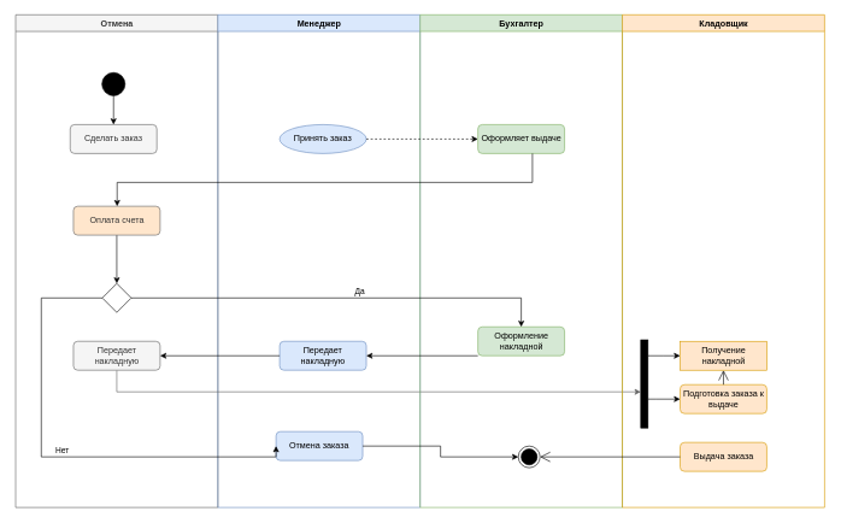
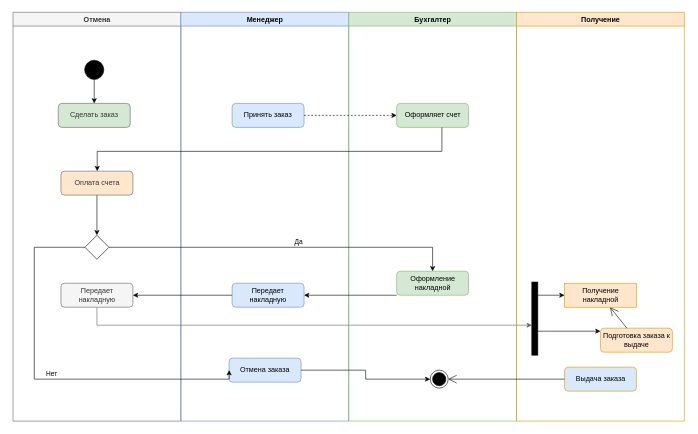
  <mxCell id="0" />
  <mxCell id="1" parent="0" />
  <mxCell id="2" value="Отмена" style="swimlane;whiteSpace=wrap;fillColor=#f5f5f5;fontColor=#333333;strokeColor=#666666;" vertex="1" parent="1"><mxGeometry x="20.5" y="20" width="280" height="682" as="geometry" /></mxCell>
- <mxCell id="3" value="Сделать заказ" style="rounded=1;whiteSpace=wrap;html=1;fillColor=#f5f5f5;fontColor=#333333;strokeColor=#666666;" vertex="1" parent="2"><mxGeometry x="75.5" y="152" width="120" height="40" as="geometry" /></mxCell>
+ <mxCell id="3" value="Сделать заказ" style="rounded=1;whiteSpace=wrap;html=1;fillColor=#d5e8d4;fontColor=#333333;strokeColor=#666666;" vertex="1" parent="2"><mxGeometry x="75.5" y="152" width="120" height="40" as="geometry" /></mxCell>
  <mxCell id="4" style="edgeStyle=orthogonalEdgeStyle;rounded=0;orthogonalLoop=1;jettySize=auto;html=1;" edge="1" parent="2" source="5" target="3"><mxGeometry relative="1" as="geometry" /></mxCell>
  <mxCell id="5" value="" style="ellipse;whiteSpace=wrap;html=1;aspect=fixed;strokeColor=#000000;fillColor=#000000;" vertex="1" parent="2"><mxGeometry x="119.5" y="80" width="32" height="32" as="geometry" /></mxCell>
  <mxCell id="6" style="edgeStyle=orthogonalEdgeStyle;rounded=0;orthogonalLoop=1;jettySize=auto;html=1;" edge="1" parent="2" source="7" target="8"><mxGeometry relative="1" as="geometry" /></mxCell>
  <mxCell id="7" value="Оплата счета" style="rounded=1;whiteSpace=wrap;html=1;fillColor=#ffe6cc;fontColor=#333333;strokeColor=#666666;" vertex="1" parent="2"><mxGeometry x="80" y="265" width="120" height="40" as="geometry" /></mxCell>
  <mxCell id="8" value="" style="rhombus;whiteSpace=wrap;html=1;" vertex="1" parent="2"><mxGeometry x="120" y="372" width="40" height="40" as="geometry" /></mxCell>
  <mxCell id="9" value="Менеджер" style="swimlane;whiteSpace=wrap;fillColor=#dae8fc;strokeColor=#6c8ebf;" vertex="1" parent="1"><mxGeometry x="300.5" y="20" width="280" height="682" as="geometry" /></mxCell>
- <mxCell id="10" value="Принять заказ" style="ellipse;whiteSpace=wrap;html=1;fillColor=#dae8fc;strokeColor=#6c8ebf;" vertex="1" parent="9"><mxGeometry x="85.5" y="152" width="120" height="40" as="geometry" /></mxCell>
+ <mxCell id="10" value="Принять заказ" style="rounded=1;whiteSpace=wrap;html=1;fillColor=#dae8fc;strokeColor=#6c8ebf;" vertex="1" parent="9"><mxGeometry x="85.5" y="152" width="120" height="40" as="geometry" /></mxCell>
  <mxCell id="11" value="Отмена заказа" style="rounded=1;whiteSpace=wrap;html=1;fillColor=#dae8fc;strokeColor=#6c8ebf;" vertex="1" parent="9"><mxGeometry x="80.5" y="577" width="120" height="40" as="geometry" /></mxCell>
  <mxCell id="12" value="Передает накладную" style="rounded=1;whiteSpace=wrap;html=1;fillColor=#dae8fc;strokeColor=#6c8ebf;" vertex="1" parent="9"><mxGeometry x="85.5" y="452" width="120" height="40" as="geometry" /></mxCell>
  <mxCell id="13" style="edgeStyle=orthogonalEdgeStyle;rounded=0;orthogonalLoop=1;jettySize=auto;html=1;fillColor=#f5f5f5;strokeColor=#666666;exitX=0.5;exitY=1;exitDx=0;exitDy=0;" edge="1" parent="9" source="14"><mxGeometry relative="1" as="geometry"><mxPoint x="-124.5" y="482" as="sourcePoint" /><mxPoint x="585.5" y="522.0" as="targetPoint" /><Array as="points"><mxPoint x="-140" y="522" /></Array></mxGeometry></mxCell>
  <mxCell id="14" value="Передает накладную" style="rounded=1;whiteSpace=wrap;html=1;fillColor=#f5f5f5;fontColor=#333333;strokeColor=#666666;" vertex="1" parent="9"><mxGeometry x="-200" y="452" width="120" height="40" as="geometry" /></mxCell>
  <mxCell id="15" style="edgeStyle=orthogonalEdgeStyle;rounded=0;orthogonalLoop=1;jettySize=auto;html=1;entryX=1;entryY=0.5;entryDx=0;entryDy=0;" edge="1" parent="9" source="12" target="14"><mxGeometry relative="1" as="geometry" /></mxCell>
  <mxCell id="16" value="Бухгалтер" style="swimlane;whiteSpace=wrap;fillColor=#d5e8d4;strokeColor=#82b366;" vertex="1" parent="1"><mxGeometry x="580.5" y="20" width="280" height="682" as="geometry" /></mxCell>
  <mxCell id="17" value="" style="ellipse;html=1;shape=endState;fillColor=#000000;strokeColor=#000000;" vertex="1" parent="16"><mxGeometry x="136" y="597" width="30" height="30" as="geometry" /></mxCell>
- <mxCell id="18" value="Оформляет выдаче" style="rounded=1;whiteSpace=wrap;html=1;fillColor=#d5e8d4;strokeColor=#82b366;" vertex="1" parent="16"><mxGeometry x="80" y="152" width="120" height="40" as="geometry" /></mxCell>
+ <mxCell id="18" value="Оформляет счет" style="rounded=1;whiteSpace=wrap;html=1;fillColor=#d5e8d4;strokeColor=#82b366;" vertex="1" parent="16"><mxGeometry x="80" y="152" width="120" height="40" as="geometry" /></mxCell>
  <mxCell id="19" value="Оформление накладной" style="rounded=1;whiteSpace=wrap;html=1;fillColor=#d5e8d4;strokeColor=#82b366;" vertex="1" parent="16"><mxGeometry x="80" y="432" width="120" height="40" as="geometry" /></mxCell>
- <mxCell id="20" value="Кладовщик" style="swimlane;whiteSpace=wrap;fillColor=#ffe6cc;strokeColor=#d79b00;" vertex="1" parent="1"><mxGeometry x="860.5" y="20" width="280" height="682" as="geometry" /></mxCell>
- <mxCell id="21" value="Подготовка заказа к выдаче" style="rounded=1;whiteSpace=wrap;html=1;fillColor=#ffe6cc;strokeColor=#d79b00;" vertex="1" parent="20"><mxGeometry x="80" y="512" width="120" height="40" as="geometry" /></mxCell>
- <mxCell id="22" value="Выдача заказа" style="rounded=1;whiteSpace=wrap;html=1;fillColor=#ffe6cc;strokeColor=#d79b00;" vertex="1" parent="20"><mxGeometry x="80" y="592" width="120" height="40" as="geometry" /></mxCell>
+ <mxCell id="20" value="Получение" style="swimlane;whiteSpace=wrap;fillColor=#ffe6cc;strokeColor=#d79b00;" vertex="1" parent="1"><mxGeometry x="860.5" y="20" width="280" height="682" as="geometry" /></mxCell>
+ <mxCell id="21" value="Подготовка заказа к выдаче" style="rounded=1;whiteSpace=wrap;html=1;fillColor=#ffe6cc;strokeColor=#d79b00;" vertex="1" parent="20"><mxGeometry x="140" y="527" width="120" height="40" as="geometry" /></mxCell>
+ <mxCell id="22" value="Выдача заказа" style="rounded=1;whiteSpace=wrap;html=1;fillColor=#dae8fc;strokeColor=#d79b00;" vertex="1" parent="20"><mxGeometry x="80" y="592" width="120" height="40" as="geometry" /></mxCell>
  <mxCell id="23" value="" style="endArrow=open;endFill=1;endSize=12;html=1;rounded=0;" edge="1" parent="20" source="21" target="27"><mxGeometry width="160" relative="1" as="geometry"><mxPoint x="-49.5" y="542" as="sourcePoint" /><mxPoint x="55.5" y="542" as="targetPoint" /></mxGeometry></mxCell>
  <mxCell id="24" style="edgeStyle=orthogonalEdgeStyle;rounded=0;orthogonalLoop=1;jettySize=auto;html=1;curved=0;" edge="1" parent="20" source="26" target="27"><mxGeometry relative="1" as="geometry"><Array as="points"><mxPoint x="56" y="472" /><mxPoint x="56" y="472" /></Array></mxGeometry></mxCell>
  <mxCell id="25" style="edgeStyle=orthogonalEdgeStyle;rounded=0;orthogonalLoop=1;jettySize=auto;html=1;curved=0;" edge="1" parent="20" source="26" target="21"><mxGeometry relative="1" as="geometry"><Array as="points"><mxPoint x="46" y="532" /><mxPoint x="46" y="532" /></Array></mxGeometry></mxCell>
  <mxCell id="26" value="" style="html=1;points=[[0,0,0,0,5],[0,1,0,0,-5],[1,0,0,0,5],[1,1,0,0,-5]];perimeter=orthogonalPerimeter;outlineConnect=0;targetShapes=umlLifeline;portConstraint=eastwest;newEdgeStyle={&quot;curved&quot;:0,&quot;rounded&quot;:0};fillColor=#000000;" vertex="1" parent="20"><mxGeometry x="25.5" y="450" width="10" height="122" as="geometry" /></mxCell>
  <mxCell id="27" value="Получение накладной" style="whiteSpace=wrap;html=1;fillColor=#ffe6cc;strokeColor=#d79b00;rounded=0;" vertex="1" parent="20"><mxGeometry x="80" y="452" width="120" height="40" as="geometry" /></mxCell>
  <mxCell id="28" value="" style="endArrow=open;endFill=1;endSize=12;html=1;rounded=0;" edge="1" parent="1" source="22" target="17"><mxGeometry width="160" relative="1" as="geometry"><mxPoint x="821" y="452" as="sourcePoint" /><mxPoint x="926" y="452" as="targetPoint" /></mxGeometry></mxCell>
  <mxCell id="29" style="edgeStyle=orthogonalEdgeStyle;rounded=0;orthogonalLoop=1;jettySize=auto;html=1;" edge="1" parent="1" source="8" target="19"><mxGeometry relative="1" as="geometry" /></mxCell>
  <mxCell id="30" value="Да" style="edgeLabel;html=1;align=center;verticalAlign=middle;resizable=0;points=[];" connectable="0" vertex="1" parent="29"><mxGeometry x="0.085" y="2" relative="1" as="geometry"><mxPoint x="1" y="-8" as="offset" /></mxGeometry></mxCell>
  <mxCell id="31" style="edgeStyle=orthogonalEdgeStyle;rounded=0;orthogonalLoop=1;jettySize=auto;html=1;exitX=0;exitY=0.5;exitDx=0;exitDy=0;entryX=0;entryY=0.5;entryDx=0;entryDy=0;" edge="1" parent="1" source="8" target="11"><mxGeometry relative="1" as="geometry"><Array as="points"><mxPoint x="56" y="412" /><mxPoint x="56" y="632" /></Array></mxGeometry></mxCell>
  <mxCell id="32" value="Нет" style="edgeLabel;html=1;align=center;verticalAlign=middle;resizable=0;points=[];" connectable="0" vertex="1" parent="31"><mxGeometry x="0.023" y="2" relative="1" as="geometry"><mxPoint x="3" y="-8" as="offset" /></mxGeometry></mxCell>
  <mxCell id="33" style="edgeStyle=orthogonalEdgeStyle;rounded=0;orthogonalLoop=1;jettySize=auto;html=1;dashed=1;" edge="1" parent="1" source="10" target="18"><mxGeometry relative="1" as="geometry" /></mxCell>
  <mxCell id="34" style="edgeStyle=orthogonalEdgeStyle;rounded=0;orthogonalLoop=1;jettySize=auto;html=1;" edge="1" parent="1" source="18" target="7"><mxGeometry relative="1" as="geometry"><Array as="points"><mxPoint x="736" y="252" /><mxPoint x="161" y="252" /></Array></mxGeometry></mxCell>
  <mxCell id="35" style="edgeStyle=orthogonalEdgeStyle;rounded=0;orthogonalLoop=1;jettySize=auto;html=1;" edge="1" parent="1" source="11" target="17"><mxGeometry relative="1" as="geometry" /></mxCell>
  <mxCell id="36" style="edgeStyle=orthogonalEdgeStyle;rounded=0;orthogonalLoop=1;jettySize=auto;html=1;entryX=1;entryY=0.5;entryDx=0;entryDy=0;" edge="1" parent="1" source="19" target="12"><mxGeometry relative="1" as="geometry"><Array as="points"><mxPoint x="721" y="492" /></Array></mxGeometry></mxCell>
